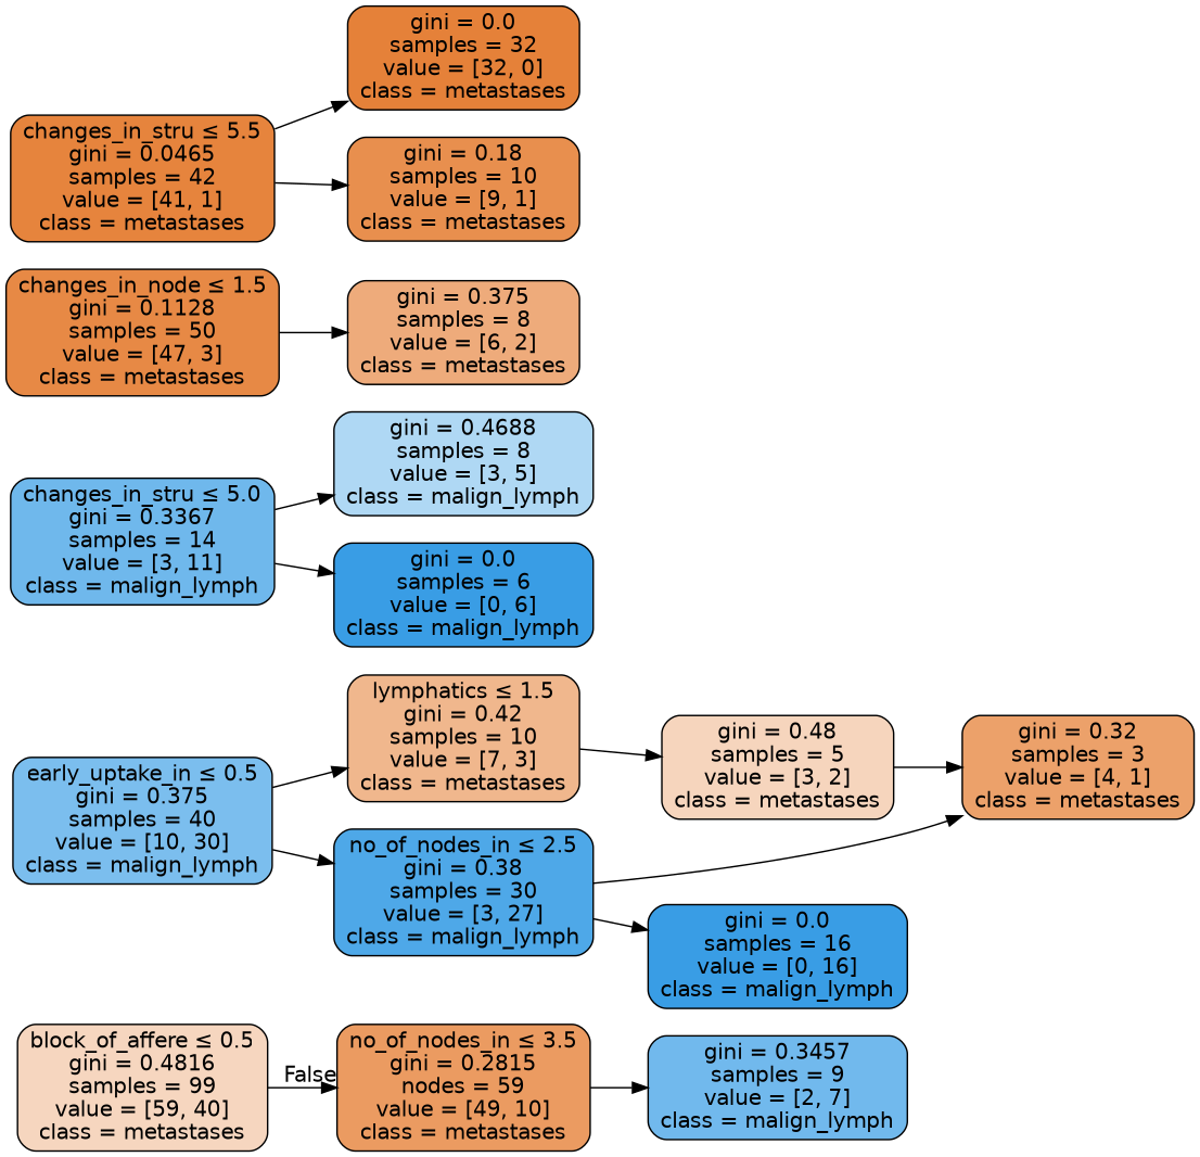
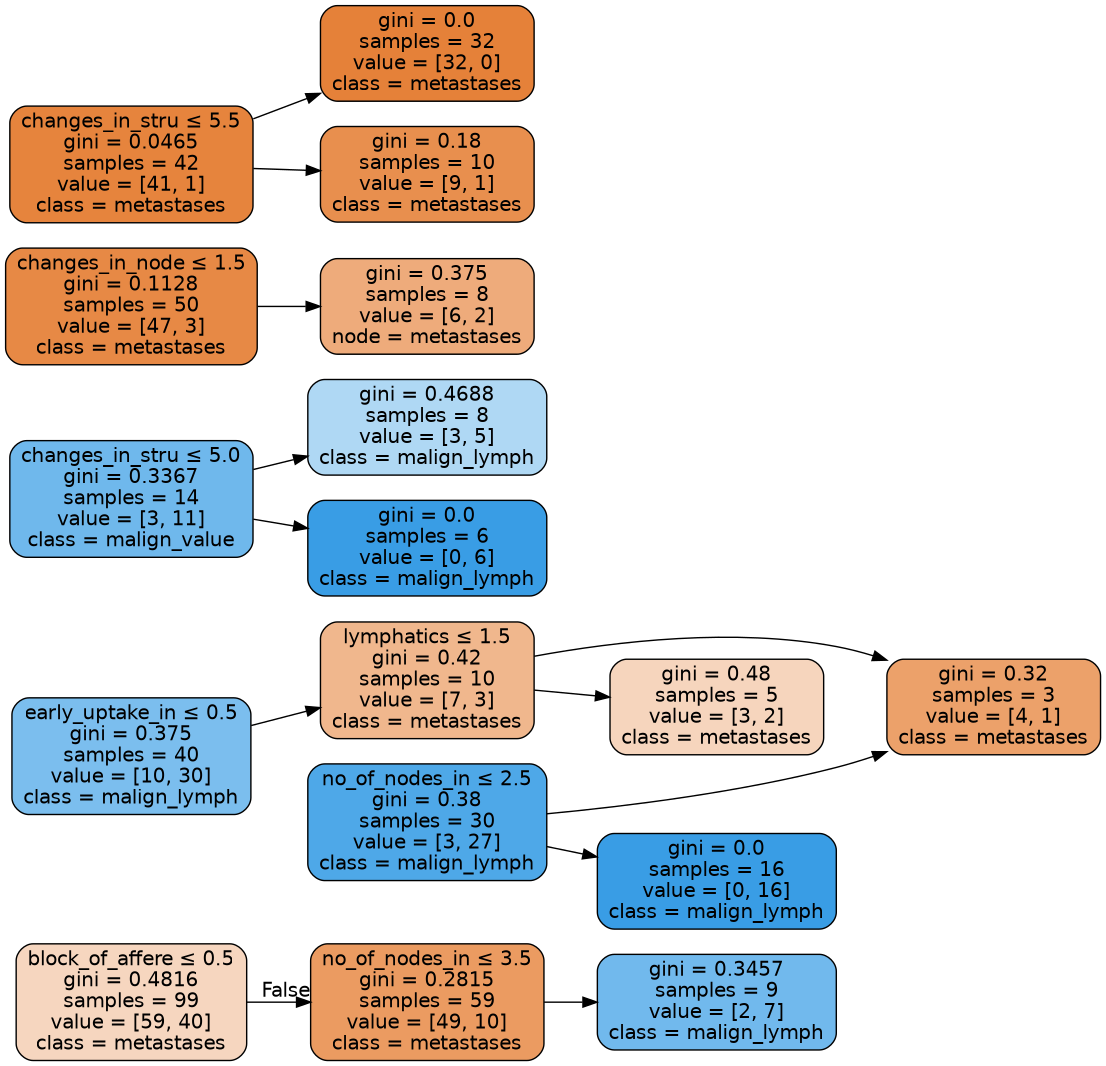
  digraph {
    rankdir=LR
    node [color=black fillcolor="#399de5ff" fontname=helvetica shape=box style="filled, rounded"]
    edge [fontname=helvetica]
    n1 [fillcolor="#e5813952" label=<block_of_affere &le; 0.5<br/>gini = 0.4816<br/>samples = 99<br/>value = [59, 40]<br/>class = metastases>]
-   n2 [fillcolor="#e58139cb" label=<no_of_nodes_in &le; 3.5<br/>gini = 0.2815<br/>nodes = 59<br/>value = [49, 10]<br/>class = metastases>]
+   n2 [fillcolor="#e58139cb" label=<no_of_nodes_in &le; 3.5<br/>gini = 0.2815<br/>samples = 59<br/>value = [49, 10]<br/>class = metastases>]
    n3 [fillcolor="#399de5aa" label=<early_uptake_in &le; 0.5<br/>gini = 0.375<br/>samples = 40<br/>value = [10, 30]<br/>class = malign_lymph>]
    n4 [fillcolor="#e5813992" label=<lymphatics &le; 1.5<br/>gini = 0.42<br/>samples = 10<br/>value = [7, 3]<br/>class = metastases>]
    n5 [fillcolor="#399de5e3" label=<no_of_nodes_in &le; 2.5<br/>gini = 0.38<br/>samples = 30<br/>value = [3, 27]<br/>class = malign_lymph>]
    n6 [fillcolor="#399de5b6" label=<gini = 0.3457<br/>samples = 9<br/>value = [2, 7]<br/>class = malign_lymph>]
    n7 [fillcolor="#e58139bf" label=<gini = 0.32<br/>samples = 3<br/>value = [4, 1]<br/>class = metastases>]
    n8 [fillcolor="#e5813955" label=<gini = 0.48<br/>samples = 5<br/>value = [3, 2]<br/>class = metastases>]
    n9 [label=<gini = 0.0<br/>samples = 16<br/>value = [0, 16]<br/>class = malign_lymph>]
-   n10 [fillcolor="#399de5b9" label=<changes_in_stru &le; 5.0<br/>gini = 0.3367<br/>samples = 14<br/>value = [3, 11]<br/>class = malign_lymph>]
+   n10 [fillcolor="#399de5b9" label=<changes_in_stru &le; 5.0<br/>gini = 0.3367<br/>samples = 14<br/>value = [3, 11]<br/>class = malign_value>]
    n11 [fillcolor="#399de566" label=<gini = 0.4688<br/>samples = 8<br/>value = [3, 5]<br/>class = malign_lymph>]
    n12 [label=<gini = 0.0<br/>samples = 6<br/>value = [0, 6]<br/>class = malign_lymph>]
    n13 [fillcolor="#e58139ef" label=<changes_in_node &le; 1.5<br/>gini = 0.1128<br/>samples = 50<br/>value = [47, 3]<br/>class = metastases>]
-   n14 [fillcolor="#e58139aa" label=<gini = 0.375<br/>samples = 8<br/>value = [6, 2]<br/>class = metastases>]
+   n14 [fillcolor="#e58139aa" label=<gini = 0.375<br/>samples = 8<br/>value = [6, 2]<br/>node = metastases>]
    n15 [fillcolor="#e58139f9" label=<changes_in_stru &le; 5.5<br/>gini = 0.0465<br/>samples = 42<br/>value = [41, 1]<br/>class = metastases>]
    n16 [fillcolor="#e58139ff" label=<gini = 0.0<br/>samples = 32<br/>value = [32, 0]<br/>class = metastases>]
    n17 [fillcolor="#e58139e3" label=<gini = 0.18<br/>samples = 10<br/>value = [9, 1]<br/>class = metastases>]
    n1 -> n2 [headlabel=False labelangle=-45 labeldistance=2.5]
    n2 -> n6
    n3 -> n4
-   n3 -> n5
-   n8 -> n7
+   n4 -> n7
    n4 -> n8
    n5 -> n7
    n5 -> n9
    n10 -> n11
    n10 -> n12
    n13 -> n14
    n15 -> n16
    n15 -> n17
  }
